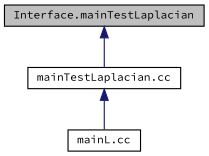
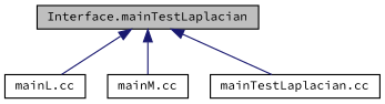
  digraph {
    fontname="Source Code Pro"
    node [color=black fillcolor=white fontname="Source Code Pro" fontsize=10 shape=record style=filled]
    edge [color=midnightblue dir=back fontname="Source Code Pro" fontsize=10 labelfontname=Helvetica labelfontsize=10 style=solid]
    n1 [fillcolor=grey75 fontcolor=black height=0.2 label="Interface.mainTestLaplacian" width=0.4]
    n2 [height=0.2 label="mainL.cc" width=0.4]
+   n3 [height=0.2 label="mainM.cc" width=0.4]
    n4 [height=0.2 label="mainTestLaplacian.cc" width=0.4]
-   n4 -> n2
+   n1 -> n2
+   n1 -> n3
    n1 -> n4
  }
